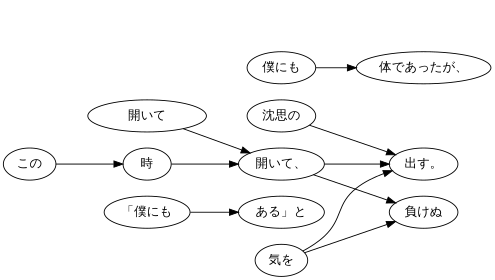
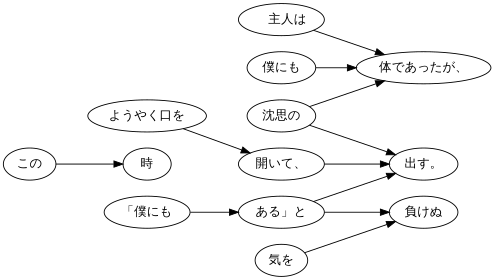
  digraph {
    rankdir=LR
+   n1 [label="　主人は"]
    n2 [label="体であったが、"]
    n3 [label="僕にも"]
    n4 [label="沈思の"]
    n5 [label="出す。"]
    n6 [label="この"]
    n7 [label="時"]
    n8 [label="開いて、"]
-   n9 [label="開いて"]
+   n9 [label="ようやく口を"]
    n10 [label="「僕にも"]
    n11 [label="ある」と"]
    n12 [label="負けぬ"]
    n13 [label="気を"]
+   n1 -> n2
    n3 -> n2
+   n4 -> n2
    n4 -> n5
    n6 -> n7
-   n7 -> n8
    n8 -> n5
    n9 -> n8
    n10 -> n11
-   n8 -> n12
-   n13 -> n5
+   n11 -> n12
+   n11 -> n5
    n13 -> n12
  }
